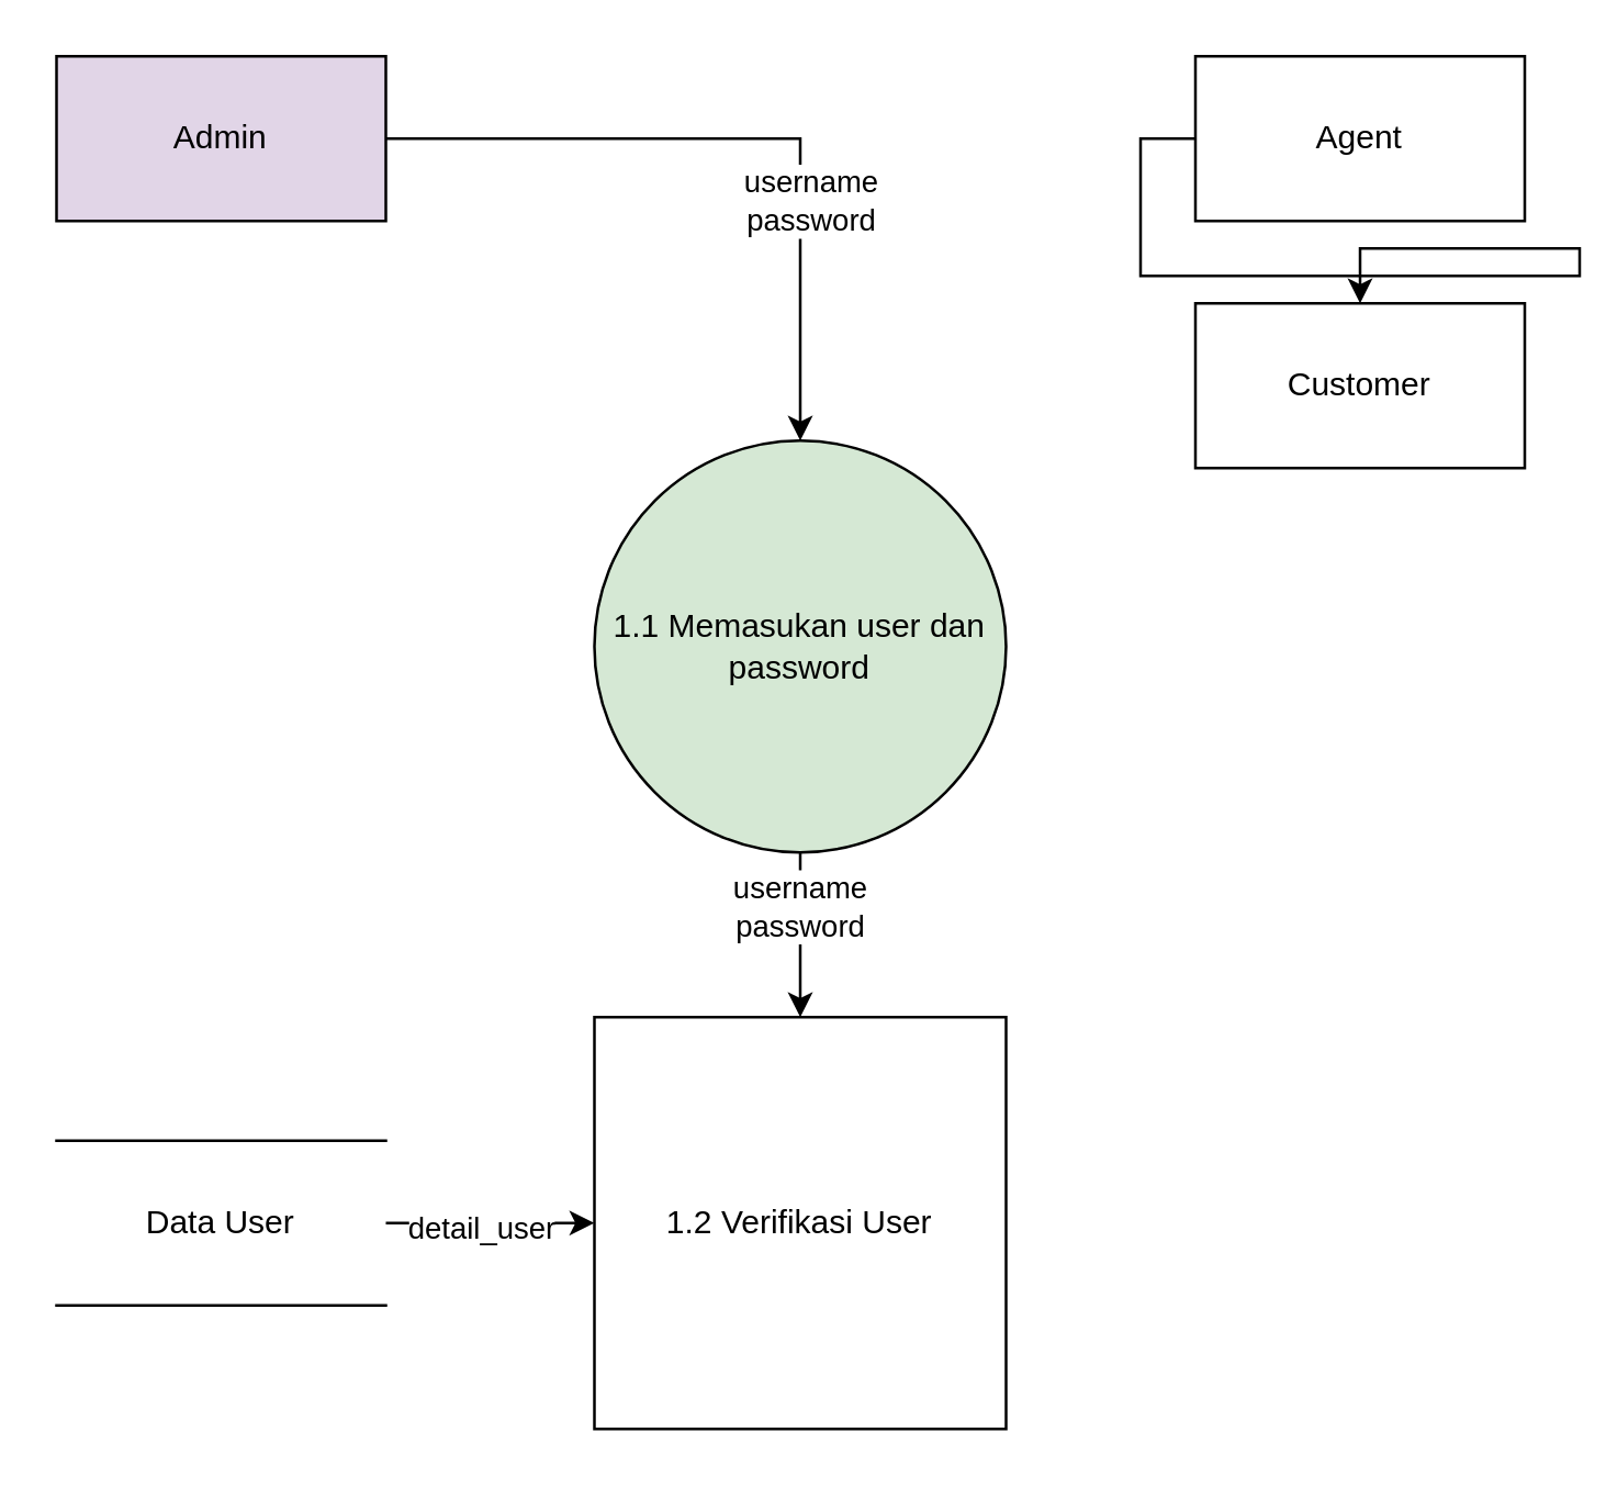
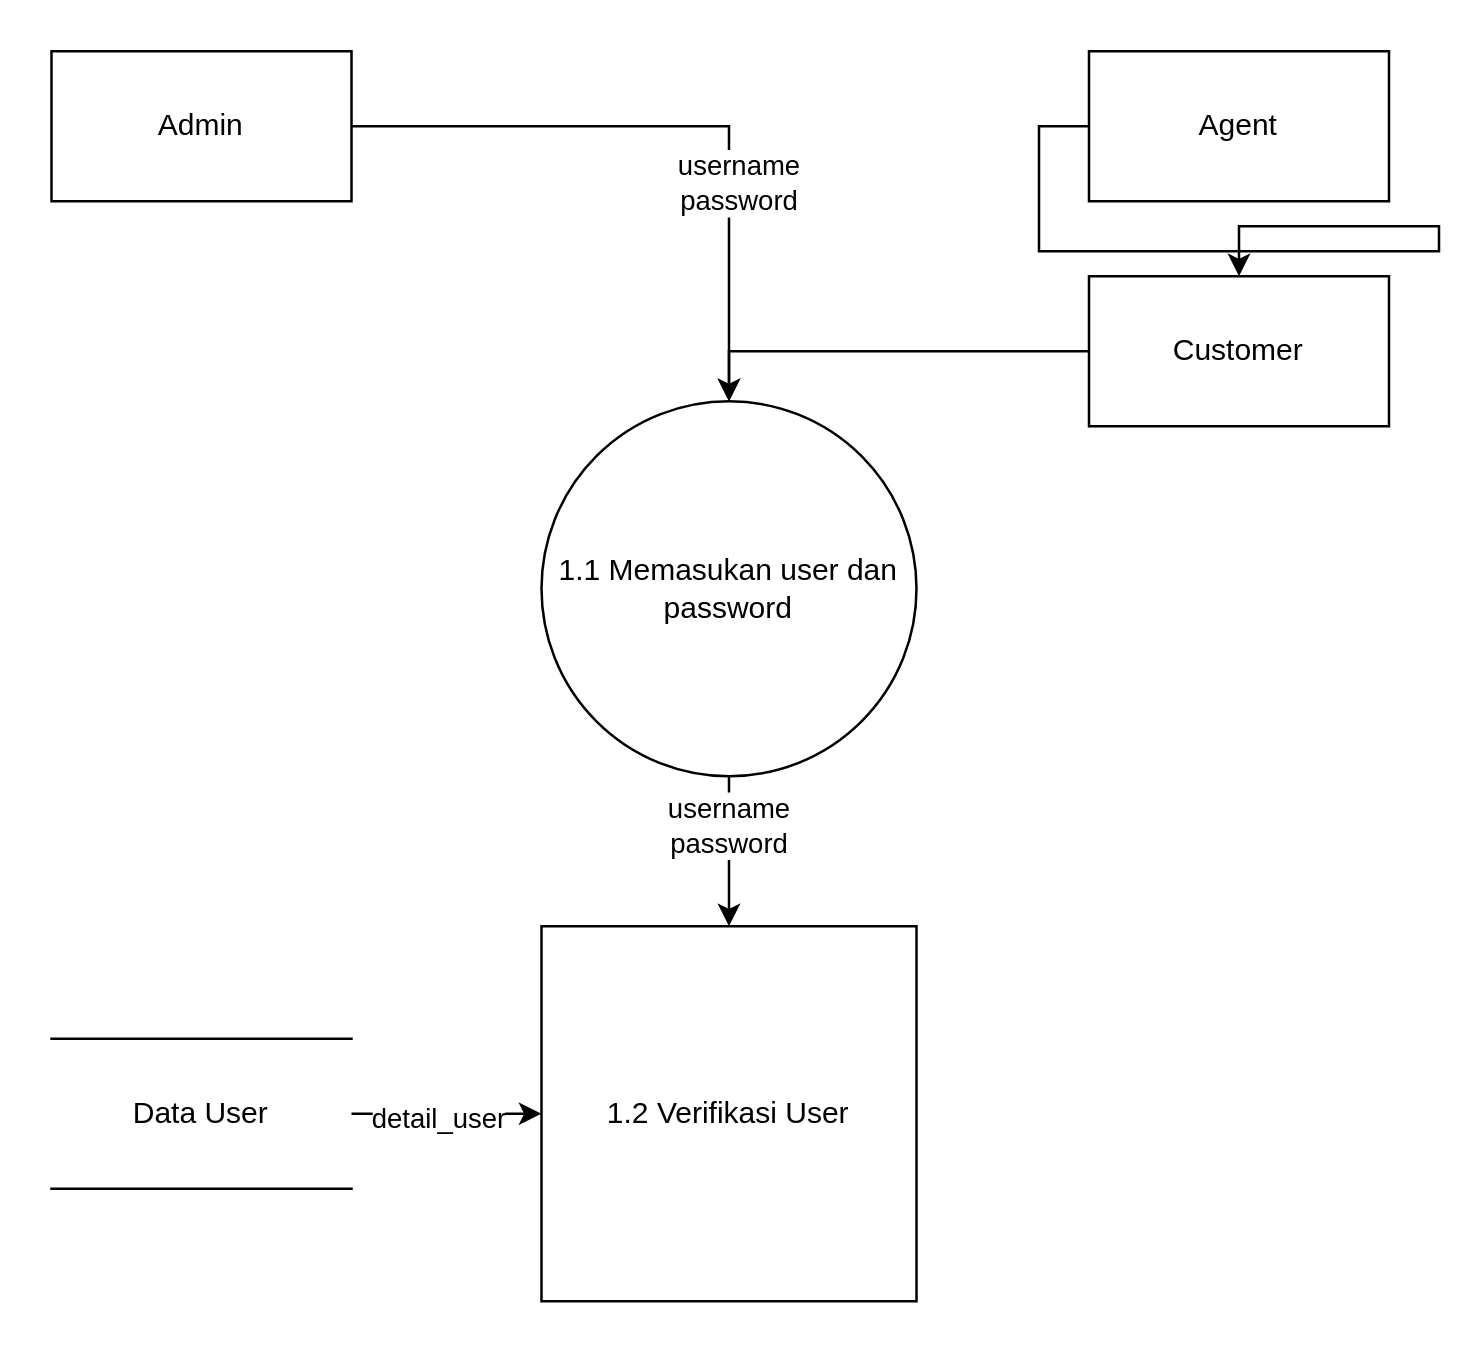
  <mxCell id="0" />
  <mxCell id="1" parent="0" />
  <mxCell id="2" style="edgeStyle=orthogonalEdgeStyle;rounded=0;orthogonalLoop=1;jettySize=auto;html=1;exitX=0.5;exitY=1;exitDx=0;exitDy=0;entryX=0.5;entryY=0;entryDx=0;entryDy=0;" edge="1" parent="1" source="4" target="15"><mxGeometry relative="1" as="geometry" /></mxCell>
  <mxCell id="3" value="&lt;div&gt;username&lt;/div&gt;&lt;div&gt;password&lt;/div&gt;" style="edgeLabel;html=1;align=center;verticalAlign=middle;resizable=0;points=[];" vertex="1" connectable="0" parent="2"><mxGeometry x="-0.367" y="-1" relative="1" as="geometry"><mxPoint as="offset" /></mxGeometry></mxCell>
- <mxCell id="4" value="1.1 Memasukan user dan password" style="ellipse;whiteSpace=wrap;html=1;aspect=fixed;fillColor=#d5e8d4;" vertex="1" parent="1"><mxGeometry x="216" y="160" width="150" height="150" as="geometry" /></mxCell>
+ <mxCell id="4" value="1.1 Memasukan user dan password" style="ellipse;whiteSpace=wrap;html=1;aspect=fixed;" vertex="1" parent="1"><mxGeometry x="216" y="160" width="150" height="150" as="geometry" /></mxCell>
  <mxCell id="5" style="edgeStyle=orthogonalEdgeStyle;rounded=0;orthogonalLoop=1;jettySize=auto;html=1;exitX=0;exitY=0.5;exitDx=0;exitDy=0;" edge="1" parent="1" source="6" target="11"><mxGeometry relative="1" as="geometry" /></mxCell>
  <mxCell id="6" value="Agent" style="rounded=0;whiteSpace=wrap;html=1;" vertex="1" parent="1"><mxGeometry x="435" y="20" width="120" height="60" as="geometry" /></mxCell>
  <mxCell id="7" style="edgeStyle=orthogonalEdgeStyle;rounded=0;orthogonalLoop=1;jettySize=auto;html=1;exitX=1;exitY=0.5;exitDx=0;exitDy=0;entryX=0;entryY=0.5;entryDx=0;entryDy=0;" edge="1" parent="1" source="9" target="15"><mxGeometry relative="1" as="geometry" /></mxCell>
  <mxCell id="8" value="detail_user" style="edgeLabel;html=1;align=center;verticalAlign=middle;resizable=0;points=[];" vertex="1" connectable="0" parent="7"><mxGeometry x="-0.108" y="-1" relative="1" as="geometry"><mxPoint as="offset" /></mxGeometry></mxCell>
  <mxCell id="9" value="Data User" style="shape=partialRectangle;whiteSpace=wrap;html=1;left=0;right=0;fillColor=none;" vertex="1" parent="1"><mxGeometry x="20" y="415" width="120" height="60" as="geometry" /></mxCell>
+ <mxCell id="10" style="edgeStyle=orthogonalEdgeStyle;rounded=0;orthogonalLoop=1;jettySize=auto;html=1;exitX=0;exitY=0.5;exitDx=0;exitDy=0;entryX=0.5;entryY=0;entryDx=0;entryDy=0;" edge="1" parent="1" source="11" target="4"><mxGeometry relative="1" as="geometry"><mxPoint x="285" y="160" as="targetPoint" /><Array as="points"><mxPoint x="291" y="140" /></Array></mxGeometry></mxCell>
  <mxCell id="11" value="Customer" style="rounded=0;whiteSpace=wrap;html=1;" vertex="1" parent="1"><mxGeometry x="435" y="110" width="120" height="60" as="geometry" /></mxCell>
  <mxCell id="12" style="edgeStyle=orthogonalEdgeStyle;rounded=0;orthogonalLoop=1;jettySize=auto;html=1;exitX=1;exitY=0.5;exitDx=0;exitDy=0;entryX=0.5;entryY=0;entryDx=0;entryDy=0;" edge="1" parent="1" source="14" target="4"><mxGeometry relative="1" as="geometry" /></mxCell>
  <mxCell id="13" value="&lt;div&gt;username&lt;/div&gt;&lt;div&gt;password&lt;br&gt;&lt;/div&gt;" style="edgeLabel;html=1;align=center;verticalAlign=middle;resizable=0;points=[];" vertex="1" connectable="0" parent="12"><mxGeometry x="0.323" y="3" relative="1" as="geometry"><mxPoint as="offset" /></mxGeometry></mxCell>
- <mxCell id="14" value="Admin" style="rounded=0;whiteSpace=wrap;html=1;fillColor=#e1d5e7;" vertex="1" parent="1"><mxGeometry x="20" y="20" width="120" height="60" as="geometry" /></mxCell>
+ <mxCell id="14" value="Admin" style="rounded=0;whiteSpace=wrap;html=1;" vertex="1" parent="1"><mxGeometry x="20" y="20" width="120" height="60" as="geometry" /></mxCell>
  <mxCell id="15" value="1.2 Verifikasi User" style="whiteSpace=wrap;html=1;aspect=fixed;rounded=0;" vertex="1" parent="1"><mxGeometry x="216" y="370" width="150" height="150" as="geometry" /></mxCell>
